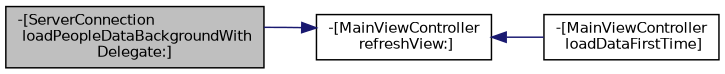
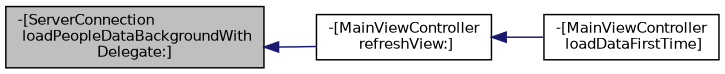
  digraph {
    rankdir=LR
    node [color=black fillcolor=white fontname=Helvetica fontsize=10 shape=record style=filled]
    edge [color=midnightblue dir=back fontname=Helvetica fontsize=10 labelfontname=Helvetica labelfontsize=10 style=solid]
    n1 [fillcolor=grey75 fontcolor=black height=0.2 label="-[ServerConnection\l loadPeopleDataBackgroundWith\lDelegate:]" width=0.4]
    n2 [height=0.2 label="-[MainViewController\l refreshView:]" width=0.4]
    n3 [height=0.2 label="-[MainViewController\l loadDataFirstTime]" width=0.4]
-   n2 -> n1
+   n1 -> n2
    n2 -> n3
  }
